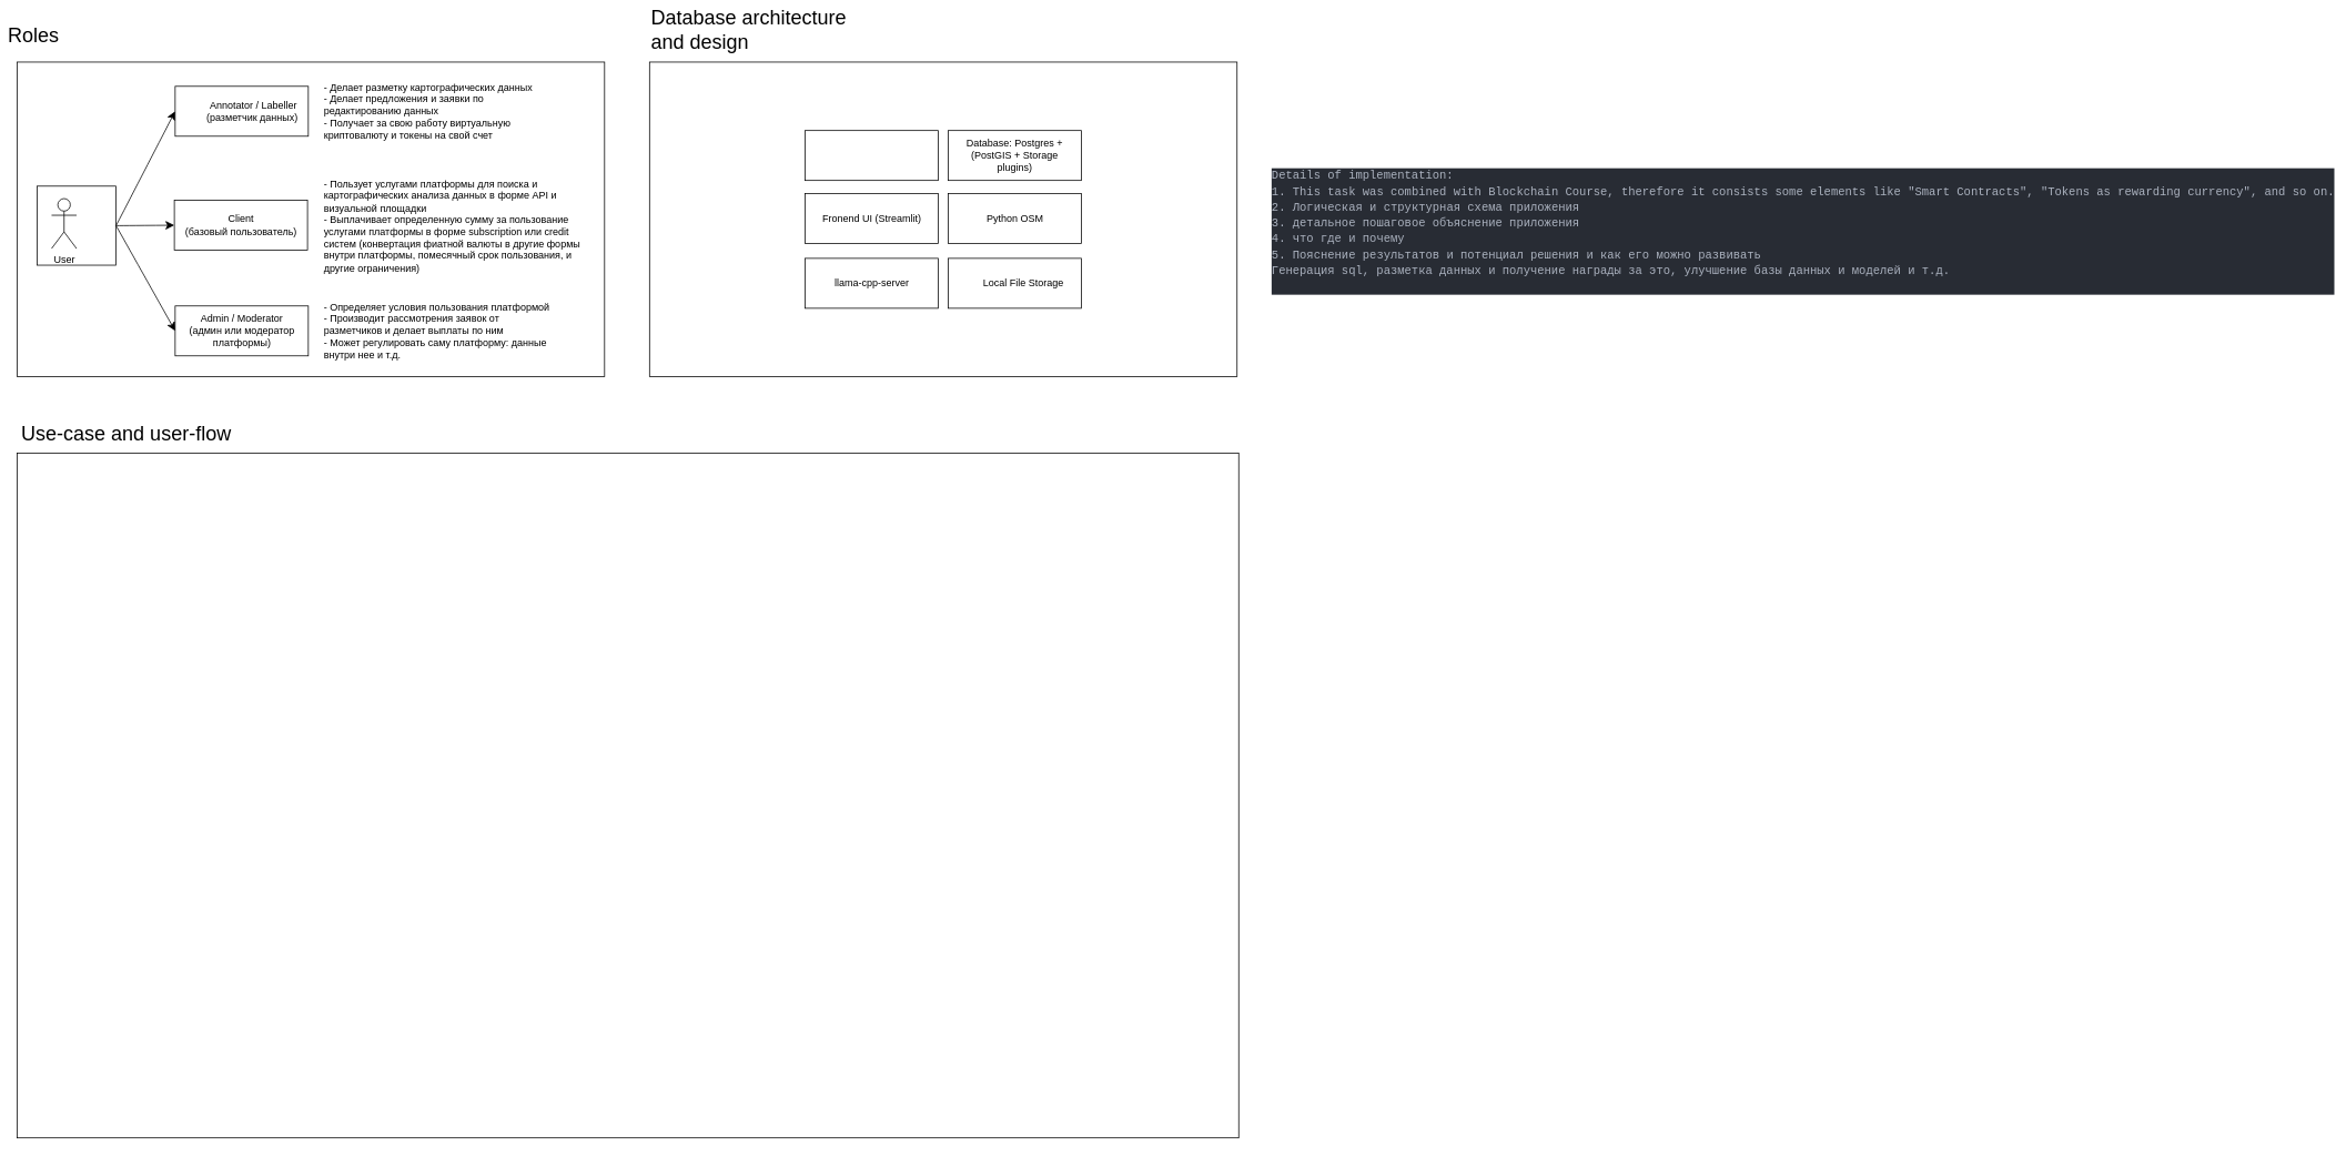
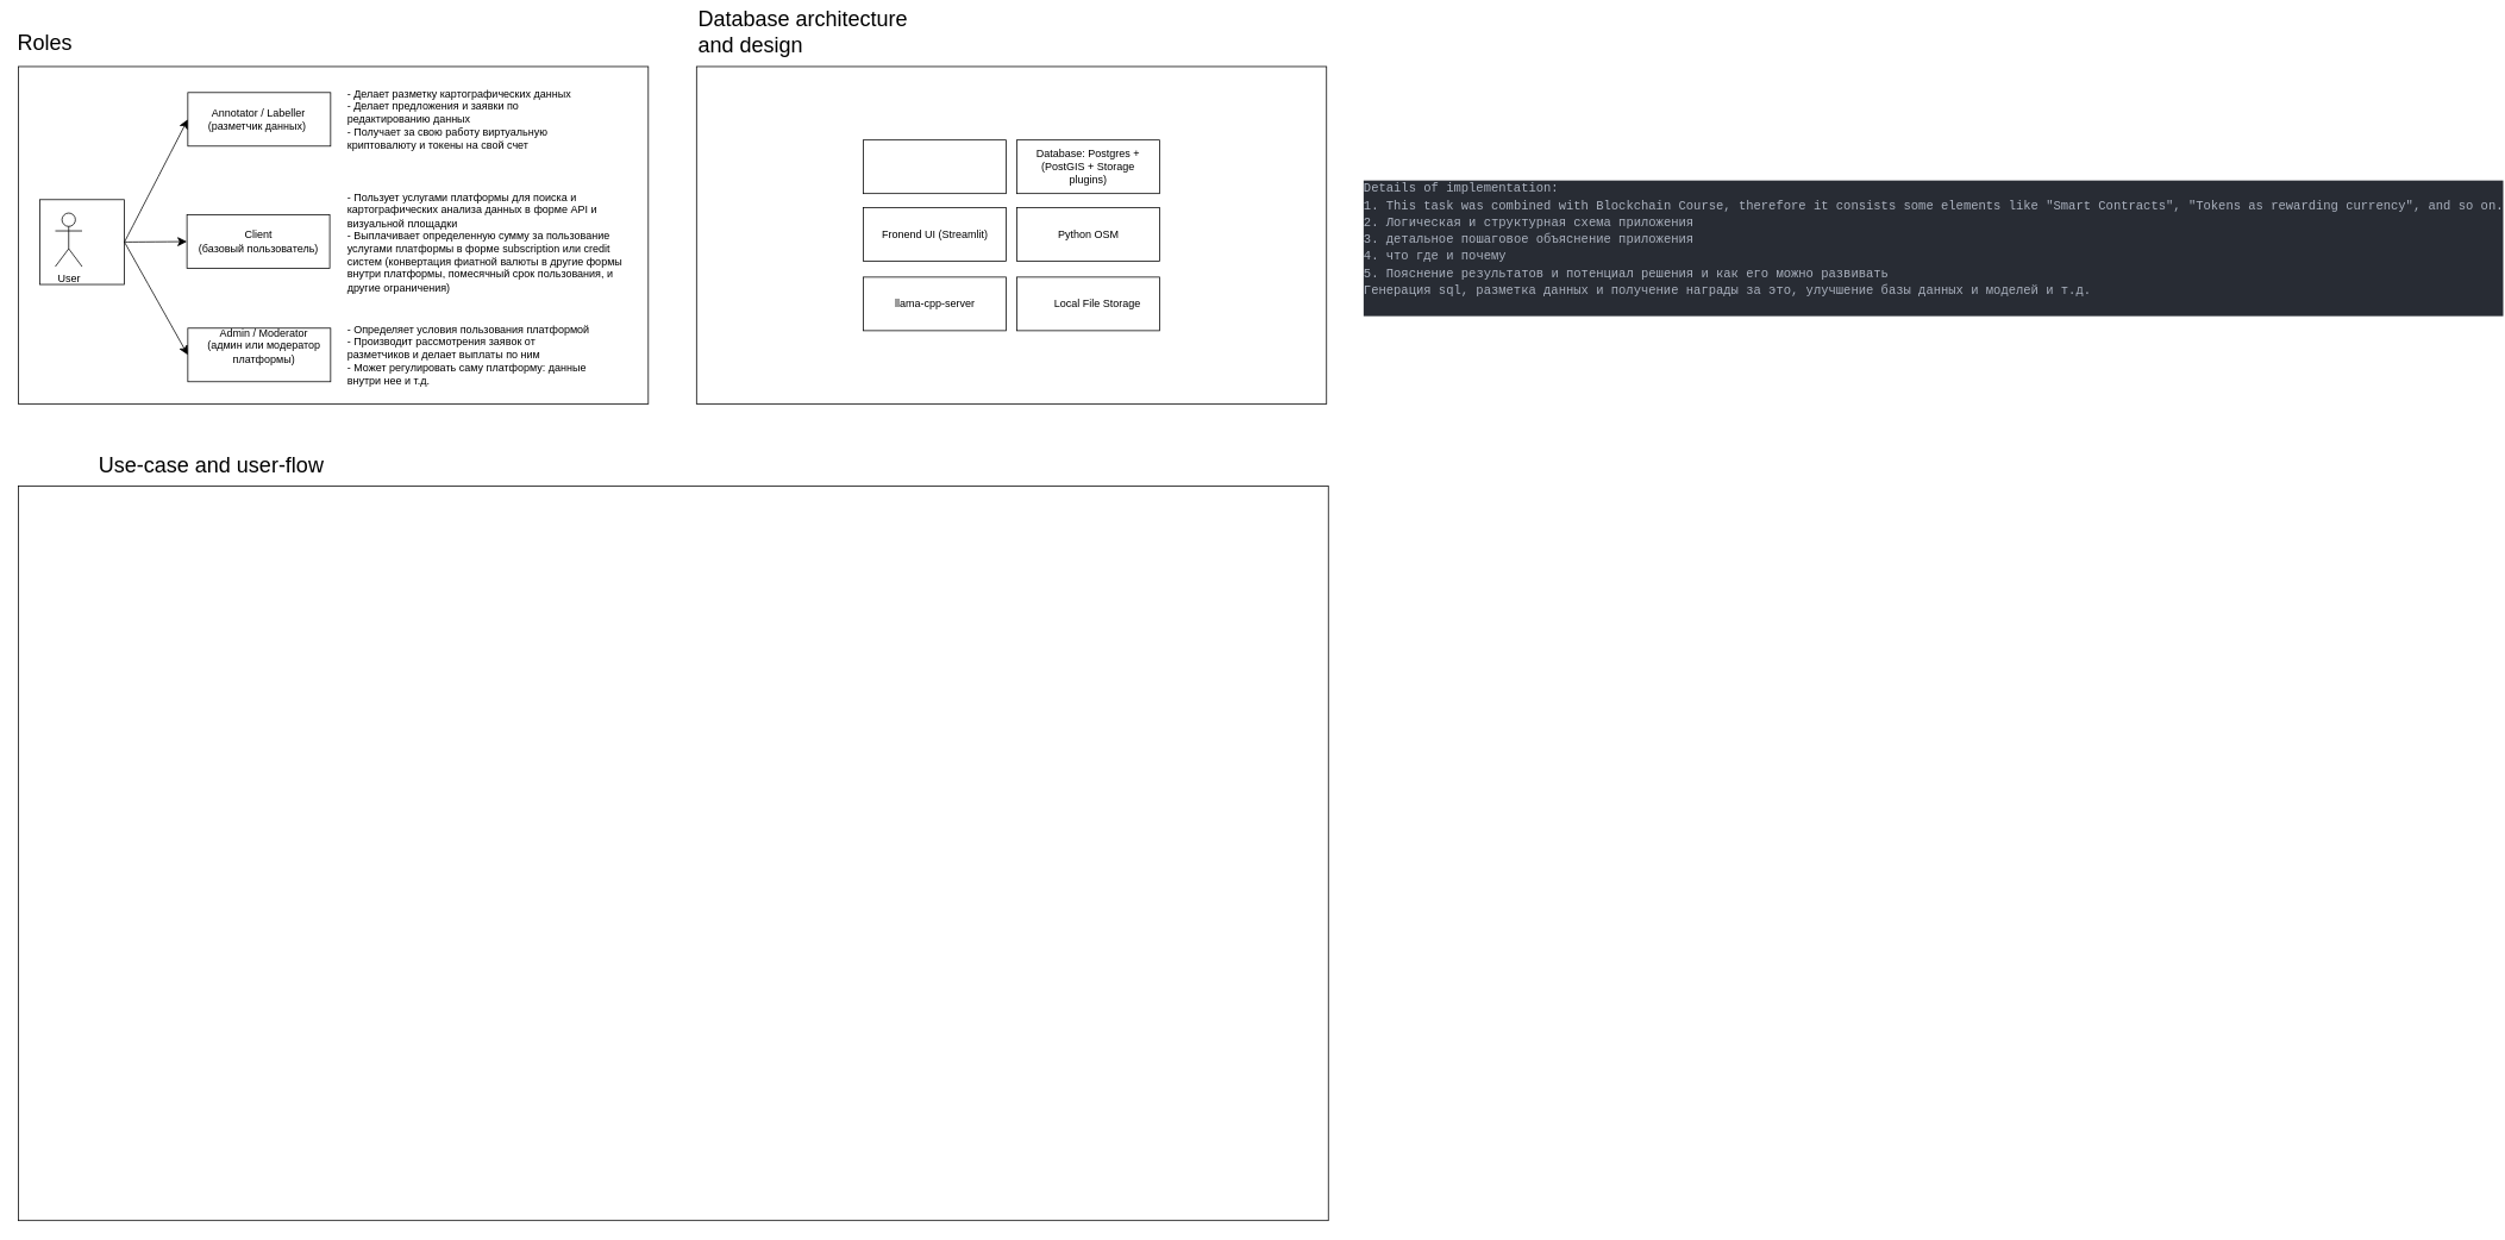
  <mxCell id="0" />
  <mxCell id="1" parent="0" />
  <mxCell id="2" value="" style="rounded=0;whiteSpace=wrap;html=1;" parent="1" vertex="1"><mxGeometry x="20" y="73.87" width="706" height="378.25" as="geometry" /></mxCell>
  <mxCell id="3" value="" style="rounded=0;whiteSpace=wrap;html=1;" parent="1" vertex="1"><mxGeometry x="44" y="223" width="95" height="95" as="geometry" /></mxCell>
- <mxCell id="4" value="Roles" style="text;strokeColor=none;fillColor=none;html=1;align=center;verticalAlign=middle;whiteSpace=wrap;rounded=0;fontSize=24;" parent="1" vertex="1"><mxGeometry x="10" y="28" width="60" height="30" as="geometry" /></mxCell>
+ <mxCell id="4" value="Roles" style="text;strokeColor=none;fillColor=none;html=1;align=center;verticalAlign=middle;whiteSpace=wrap;rounded=0;fontSize=24;" parent="1" vertex="1"><mxGeometry x="20" y="33" width="60" height="30" as="geometry" /></mxCell>
  <mxCell id="5" value="User" style="shape=umlActor;verticalLabelPosition=bottom;verticalAlign=top;html=1;outlineConnect=0;" parent="1" vertex="1"><mxGeometry x="61.5" y="238" width="30" height="60" as="geometry" /></mxCell>
  <mxCell id="6" value="" style="endArrow=classic;html=1;rounded=0;fontSize=12;startSize=8;endSize=8;curved=1;exitX=1;exitY=0.5;exitDx=0;exitDy=0;entryX=0;entryY=0.5;entryDx=0;entryDy=0;" parent="1" source="3" target="7" edge="1"><mxGeometry width="50" height="50" relative="1" as="geometry"><mxPoint x="285" y="172" as="sourcePoint" /><mxPoint x="206" y="204" as="targetPoint" /></mxGeometry></mxCell>
  <mxCell id="7" value="" style="rounded=0;whiteSpace=wrap;html=1;" parent="1" vertex="1"><mxGeometry x="210" y="103" width="160" height="60" as="geometry" /></mxCell>
  <mxCell id="8" value="" style="rounded=0;whiteSpace=wrap;html=1;" parent="1" vertex="1"><mxGeometry x="209" y="240" width="160" height="60" as="geometry" /></mxCell>
- <mxCell id="9" value="Annotator /&amp;nbsp;Labeller&lt;div&gt;(разметчик данных)&amp;nbsp;&lt;/div&gt;" style="text;html=1;align=center;verticalAlign=middle;whiteSpace=wrap;rounded=0;" parent="1" vertex="1"><mxGeometry x="241.5" y="118" width="125" height="30" as="geometry" /></mxCell>
+ <mxCell id="9" value="Annotator /&amp;nbsp;Labeller&lt;div&gt;(разметчик данных)&amp;nbsp;&lt;/div&gt;" style="text;html=1;align=center;verticalAlign=middle;whiteSpace=wrap;rounded=0;" parent="1" vertex="1"><mxGeometry x="226.5" y="118" width="125" height="30" as="geometry" /></mxCell>
  <mxCell id="10" value="" style="rounded=0;whiteSpace=wrap;html=1;" parent="1" vertex="1"><mxGeometry x="210" y="367" width="160" height="60" as="geometry" /></mxCell>
  <mxCell id="11" value="" style="endArrow=classic;html=1;rounded=0;fontSize=12;startSize=8;endSize=8;curved=1;exitX=1;exitY=0.5;exitDx=0;exitDy=0;entryX=0;entryY=0.5;entryDx=0;entryDy=0;" parent="1" source="3" target="8" edge="1"><mxGeometry width="50" height="50" relative="1" as="geometry"><mxPoint x="156" y="242" as="sourcePoint" /><mxPoint x="220" y="182" as="targetPoint" /></mxGeometry></mxCell>
  <mxCell id="12" value="Client&lt;div&gt;(базовый пользователь)&lt;/div&gt;" style="text;html=1;align=center;verticalAlign=middle;whiteSpace=wrap;rounded=0;" parent="1" vertex="1"><mxGeometry x="216.75" y="255" width="144.5" height="30" as="geometry" /></mxCell>
- <mxCell id="13" value="Admin / Moderator&lt;div&gt;(админ или модератор платформы)&lt;/div&gt;" style="text;html=1;align=center;verticalAlign=middle;whiteSpace=wrap;rounded=0;" parent="1" vertex="1"><mxGeometry x="217.75" y="382" width="144.5" height="30" as="geometry" /></mxCell>
+ <mxCell id="13" value="Admin / Moderator&lt;div&gt;(админ или модератор платформы)&lt;/div&gt;" style="text;html=1;align=center;verticalAlign=middle;whiteSpace=wrap;rounded=0;" parent="1" vertex="1"><mxGeometry x="222.75" y="372" width="144.5" height="30" as="geometry" /></mxCell>
  <mxCell id="14" value="" style="endArrow=classic;html=1;rounded=0;fontSize=12;startSize=8;endSize=8;curved=1;exitX=1;exitY=0.5;exitDx=0;exitDy=0;entryX=0;entryY=0.5;entryDx=0;entryDy=0;" parent="1" source="3" target="10" edge="1"><mxGeometry width="50" height="50" relative="1" as="geometry"><mxPoint x="164" y="249" as="sourcePoint" /><mxPoint x="219" y="249" as="targetPoint" /></mxGeometry></mxCell>
  <mxCell id="15" value="- Делает разметку картографических данных&lt;div&gt;- Делает предложения и заявки по редактированию данных&lt;/div&gt;&lt;div&gt;- Получает за свою работу виртуальную криптовалюту и токены на свой счет&lt;/div&gt;" style="text;html=1;align=left;verticalAlign=middle;whiteSpace=wrap;rounded=0;" parent="1" vertex="1"><mxGeometry x="387" y="89" width="278" height="88" as="geometry" /></mxCell>
  <mxCell id="16" value="- Пользует услугами платформы для поиска и картографических анализа данных в форме API и визуальной площадки&lt;div&gt;&lt;span style=&quot;background-color: transparent; color: light-dark(rgb(0, 0, 0), rgb(255, 255, 255));&quot;&gt;- Выплачивает определенную сумму за пользование услугами платформы в форме&amp;nbsp;&lt;/span&gt;&lt;span style=&quot;background-color: transparent;&quot;&gt;subscription или credit систем (конвертация фиатной валюты в другие формы внутри платформы, помесячный срок пользования, и другие ограничения)&lt;/span&gt;&lt;/div&gt;" style="text;html=1;align=left;verticalAlign=middle;whiteSpace=wrap;rounded=0;" parent="1" vertex="1"><mxGeometry x="387" y="205.25" width="326" height="130.5" as="geometry" /></mxCell>
  <mxCell id="17" value="- Определяет условия пользования платформой&lt;div&gt;- Производит рассмотрения заявок от разметчиков и делает выплаты по ним&lt;/div&gt;&lt;div&gt;- Может регулировать саму платформу: данные внутри нее и т.д.&lt;/div&gt;" style="text;html=1;align=left;verticalAlign=middle;whiteSpace=wrap;rounded=0;" parent="1" vertex="1"><mxGeometry x="387" y="353" width="278" height="88" as="geometry" /></mxCell>
  <mxCell id="18" value="" style="rounded=0;whiteSpace=wrap;html=1;" parent="1" vertex="1"><mxGeometry x="20" y="544" width="1468" height="823" as="geometry" /></mxCell>
- <mxCell id="19" value="Use-case and user-flow" style="text;strokeColor=none;fillColor=none;html=1;align=center;verticalAlign=middle;whiteSpace=wrap;rounded=0;fontSize=24;" parent="1" vertex="1"><mxGeometry x="20" y="506" width="263" height="30" as="geometry" /></mxCell>
+ <mxCell id="19" value="Use-case and user-flow" style="text;strokeColor=none;fillColor=none;html=1;align=center;verticalAlign=middle;whiteSpace=wrap;rounded=0;fontSize=24;" parent="1" vertex="1"><mxGeometry x="105" y="506" width="263" height="30" as="geometry" /></mxCell>
  <mxCell id="20" value="" style="rounded=0;whiteSpace=wrap;html=1;" parent="1" vertex="1"><mxGeometry x="780" y="73.87" width="706" height="378.25" as="geometry" /></mxCell>
  <mxCell id="21" value="Database architecture and design&amp;nbsp;" style="text;strokeColor=none;fillColor=none;html=1;align=left;verticalAlign=middle;whiteSpace=wrap;rounded=0;fontSize=24;" parent="1" vertex="1"><mxGeometry x="780" y="20" width="271" height="30" as="geometry" /></mxCell>
  <mxCell id="22" value="" style="rounded=0;whiteSpace=wrap;html=1;" parent="1" vertex="1"><mxGeometry x="1139" y="232.05" width="160" height="60" as="geometry" /></mxCell>
  <mxCell id="23" value="Python OSM" style="text;html=1;align=center;verticalAlign=middle;whiteSpace=wrap;rounded=0;" parent="1" vertex="1"><mxGeometry x="1156.5" y="247.05" width="125" height="30" as="geometry" /></mxCell>
  <mxCell id="24" value="" style="rounded=0;whiteSpace=wrap;html=1;" parent="1" vertex="1"><mxGeometry x="1139" y="156.18" width="160" height="60" as="geometry" /></mxCell>
  <mxCell id="25" value="Database:&amp;nbsp;&lt;span style=&quot;background-color: transparent; color: light-dark(rgb(0, 0, 0), rgb(255, 255, 255));&quot;&gt;Postgres + (PostGIS + Storage plugins)&lt;/span&gt;" style="text;html=1;align=center;verticalAlign=middle;whiteSpace=wrap;rounded=0;" parent="1" vertex="1"><mxGeometry x="1151" y="163.68" width="136" height="45" as="geometry" /></mxCell>
  <mxCell id="26" value="" style="rounded=0;whiteSpace=wrap;html=1;" parent="1" vertex="1"><mxGeometry x="967" y="156.18" width="160" height="60" as="geometry" /></mxCell>
  <mxCell id="27" value="" style="rounded=0;whiteSpace=wrap;html=1;" parent="1" vertex="1"><mxGeometry x="1139" y="309.8" width="160" height="60" as="geometry" /></mxCell>
  <mxCell id="28" value="Local File Storage" style="text;html=1;align=center;verticalAlign=middle;whiteSpace=wrap;rounded=0;" parent="1" vertex="1"><mxGeometry x="1165.75" y="324.8" width="126.5" height="30" as="geometry" /></mxCell>
  <mxCell id="29" value="" style="rounded=0;whiteSpace=wrap;html=1;" parent="1" vertex="1"><mxGeometry x="967" y="232.05" width="160" height="60" as="geometry" /></mxCell>
  <mxCell id="30" value="Fronend UI (Streamlit)" style="text;html=1;align=center;verticalAlign=middle;whiteSpace=wrap;rounded=0;" parent="1" vertex="1"><mxGeometry x="983.75" y="247.05" width="126.5" height="30" as="geometry" /></mxCell>
  <mxCell id="31" value="" style="rounded=0;whiteSpace=wrap;html=1;" parent="1" vertex="1"><mxGeometry x="967" y="309.8" width="160" height="60" as="geometry" /></mxCell>
  <mxCell id="32" value="llama-cpp-server" style="text;html=1;align=center;verticalAlign=middle;whiteSpace=wrap;rounded=0;" parent="1" vertex="1"><mxGeometry x="984.5" y="324.8" width="125" height="30" as="geometry" /></mxCell>
  <mxCell id="33" value="&lt;div style=&quot;color: #abb2bf;background-color: #282c34;font-family: Consolas, 'Courier New', monospace;font-weight: normal;font-size: 14px;line-height: 19px;white-space: pre;&quot;&gt;&lt;div&gt;&lt;span style=&quot;color: #abb2bf;&quot;&gt;Details of implementation:&lt;/span&gt;&lt;/div&gt;&lt;div&gt;&lt;span style=&quot;color: #abb2bf;&quot;&gt;1.&lt;/span&gt;&lt;span style=&quot;color: #abb2bf;&quot;&gt; This task was combined with Blockchain Course, therefore it consists some elements like &quot;Smart Contracts&quot;, &quot;Tokens as rewarding currency&quot;, and so on.&lt;/span&gt;&lt;/div&gt;&lt;div&gt;&lt;span style=&quot;color: #abb2bf;&quot;&gt;2.&lt;/span&gt;&lt;span style=&quot;color: #abb2bf;&quot;&gt; Логическая и структурная схема приложения&lt;/span&gt;&lt;/div&gt;&lt;div&gt;&lt;span style=&quot;color: #abb2bf;&quot;&gt;3.&lt;/span&gt;&lt;span style=&quot;color: #abb2bf;&quot;&gt; детальное пошаговое объяснение приложения&lt;/span&gt;&lt;/div&gt;&lt;div&gt;&lt;span style=&quot;color: #abb2bf;&quot;&gt;4.&lt;/span&gt;&lt;span style=&quot;color: #abb2bf;&quot;&gt; что где и почему&lt;/span&gt;&lt;/div&gt;&lt;div&gt;&lt;span style=&quot;color: #abb2bf;&quot;&gt;5.&lt;/span&gt;&lt;span style=&quot;color: #abb2bf;&quot;&gt; Пояснение результатов и потенциал решения и как его можно развивать&lt;/span&gt;&lt;/div&gt;&lt;div&gt;&lt;span style=&quot;color: #abb2bf;&quot;&gt;Генерация sql, разметка данных и получение награды за это, улучшение базы данных и моделей и т.д.&lt;/span&gt;&lt;/div&gt;&lt;br&gt;&lt;/div&gt;" style="text;whiteSpace=wrap;html=1;" vertex="1" parent="1"><mxGeometry x="1526" y="195" width="463" height="172" as="geometry" /></mxCell>
